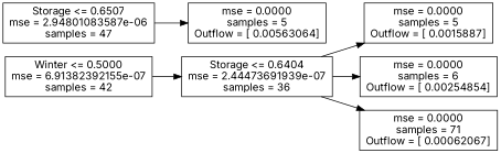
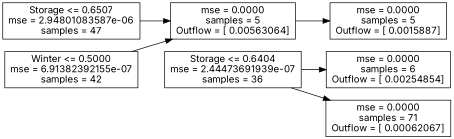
  digraph {
    fontname=Inter
    rankdir=LR
    node [fontname=Inter shape=box]
    edge [fontname=Inter]
    n1 [label="Storage <= 0.6507\nmse = 2.94801083587e-06\nsamples = 47"]
    n2 [label="mse = 0.0000\nsamples = 5\nOutflow = [ 0.00563064]"]
    n3 [label="Winter <= 0.5000\nmse = 6.91382392155e-07\nsamples = 42"]
    n4 [label="Storage <= 0.6404\nmse = 2.44473691939e-07\nsamples = 36"]
    n5 [label="mse = 0.0000\nsamples = 6\nOutflow = [ 0.00254854]"]
    n6 [label="mse = 0.0000\nsamples = 71\nOutflow = [ 0.00062067]"]
    n7 [label="mse = 0.0000\nsamples = 5\nOutflow = [ 0.0015887]"]
    n1 -> n2
-   n3 -> n4
+   n3 -> n2
    n4 -> n5
    n4 -> n6
-   n4 -> n7
+   n2 -> n7
  }
